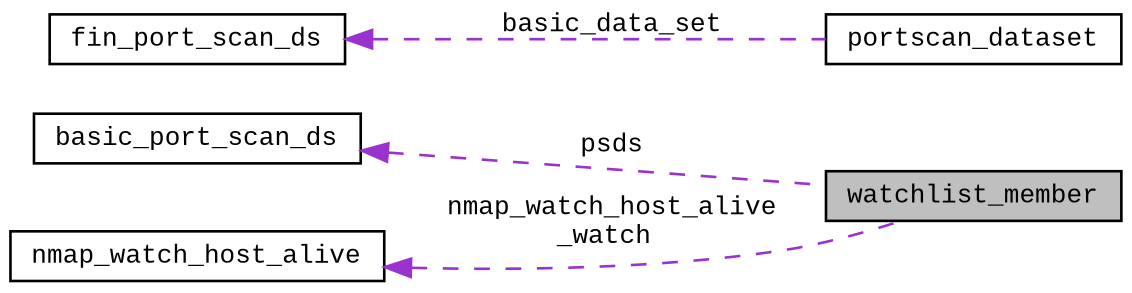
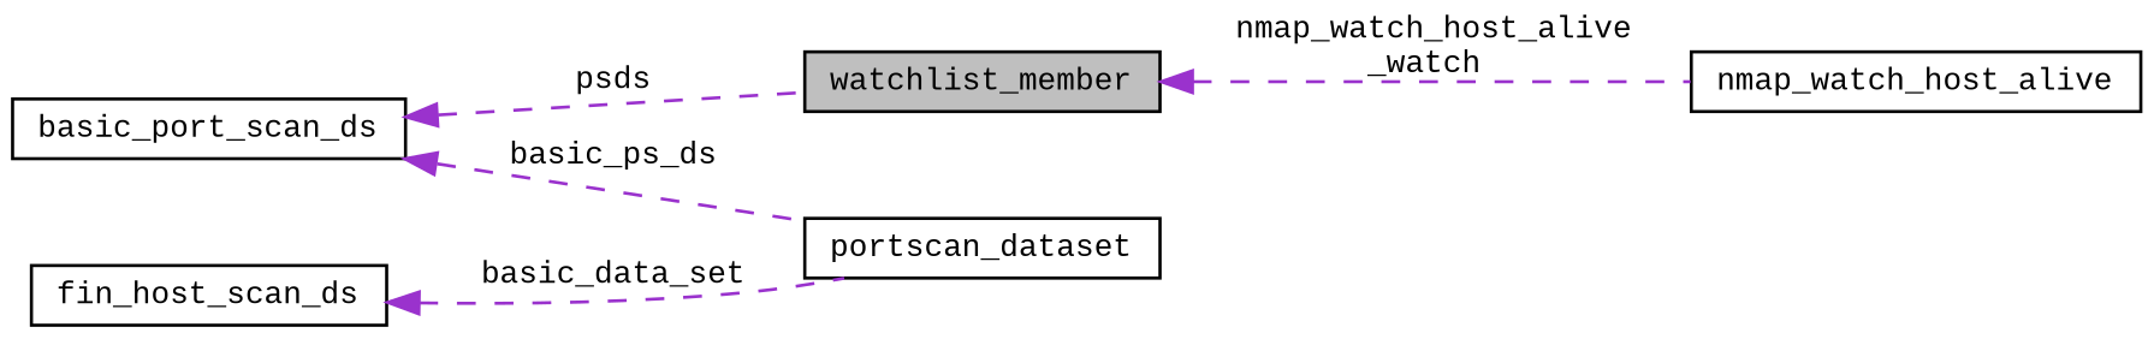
  digraph {
    fontname="Liberation Mono"
    rankdir=LR
    node [color=black fillcolor=white fontname="Liberation Mono" fontsize=10 shape=record style=filled]
    edge [color=darkorchid3 dir=back fontname="Liberation Mono" fontsize=10 labelfontname=Helvetica labelfontsize=10 style=dashed]
    n1 [fillcolor=grey75 fontcolor=black height=0.2 label=watchlist_member width=0.4]
    n2 [height=0.2 label=portscan_dataset width=0.4]
    n3 [height=0.2 label=basic_port_scan_ds width=0.4]
-   n4 [height=0.2 label=fin_port_scan_ds width=0.4]
+   n4 [height=0.2 label=fin_host_scan_ds width=0.4]
    n5 [height=0.2 label=nmap_watch_host_alive width=0.4]
    n3 -> n1 [label=" psds"]
+   n3 -> n2 [label=" basic_ps_ds"]
    n4 -> n2 [label=" basic_data_set"]
-   n5 -> n1 [label=" nmap_watch_host_alive\l_watch"]
+   n1 -> n5 [label=" nmap_watch_host_alive\l_watch"]
  }
